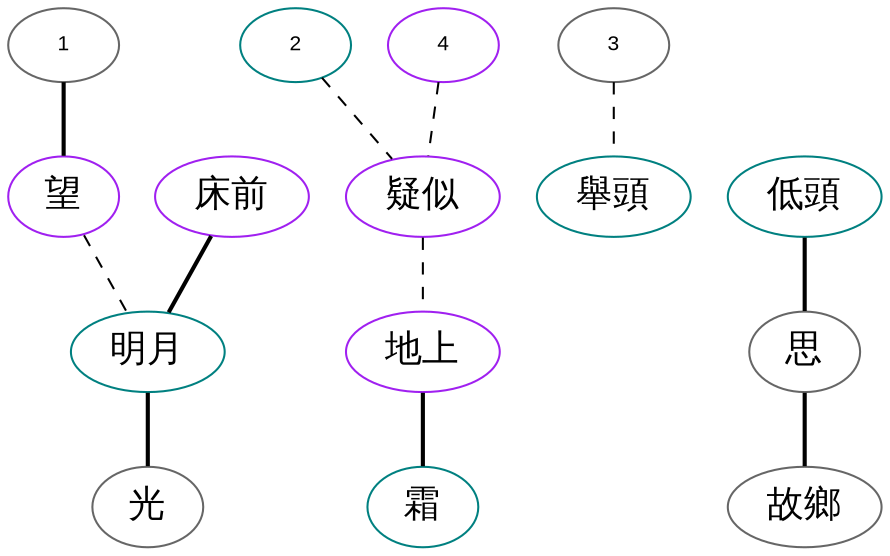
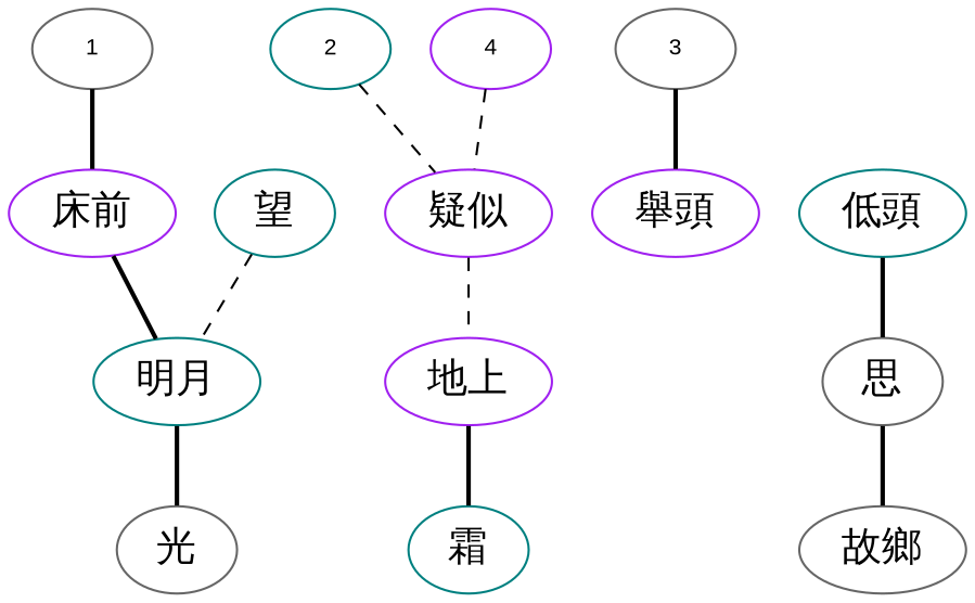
  graph {
    node [color=teal fontname=mingliu fontsize=18]
    edge [style=bold]
    n1 [color=gray40 fontname=Arial fontsize=10 label=1]
    n2 [fontname=Arial fontsize=10 label=2]
    n3 [color=gray40 fontname=Arial fontsize=10 label=3]
    n4 [color=purple fontname=Arial fontsize=10 label=4]
    "床前" [color=purple]
    "疑似" [color=purple]
-   "舉頭"
+   "舉頭" [color=purple]
    "低頭"
    "明月"
    "地上" [color=purple]
    "思" [color=gray40]
    "光" [color=gray40]
    "霜"
-   "望" [color=purple]
+   "望"
    "故鄉" [color=gray40]
    subgraph sub_1 {
      rank=same
      n1
      n2
      n3
      n4
    }
    subgraph sub_2 {
      rank=same
      "床前"
      "疑似"
      "舉頭"
      "低頭"
    }
-   n1 -- "望"
+   n1 -- "床前"
    n2 -- "疑似" [style=dashed]
-   n3 -- "舉頭" [style=dashed]
+   n3 -- "舉頭"
    n4 -- "疑似" [style=dashed]
    "床前" -- "明月"
    "疑似" -- "地上" [style=dashed]
    "低頭" -- "思"
    "明月" -- "光"
    "地上" -- "霜"
    "思" -- "故鄉"
    "望" -- "明月" [style=dashed]
  }
